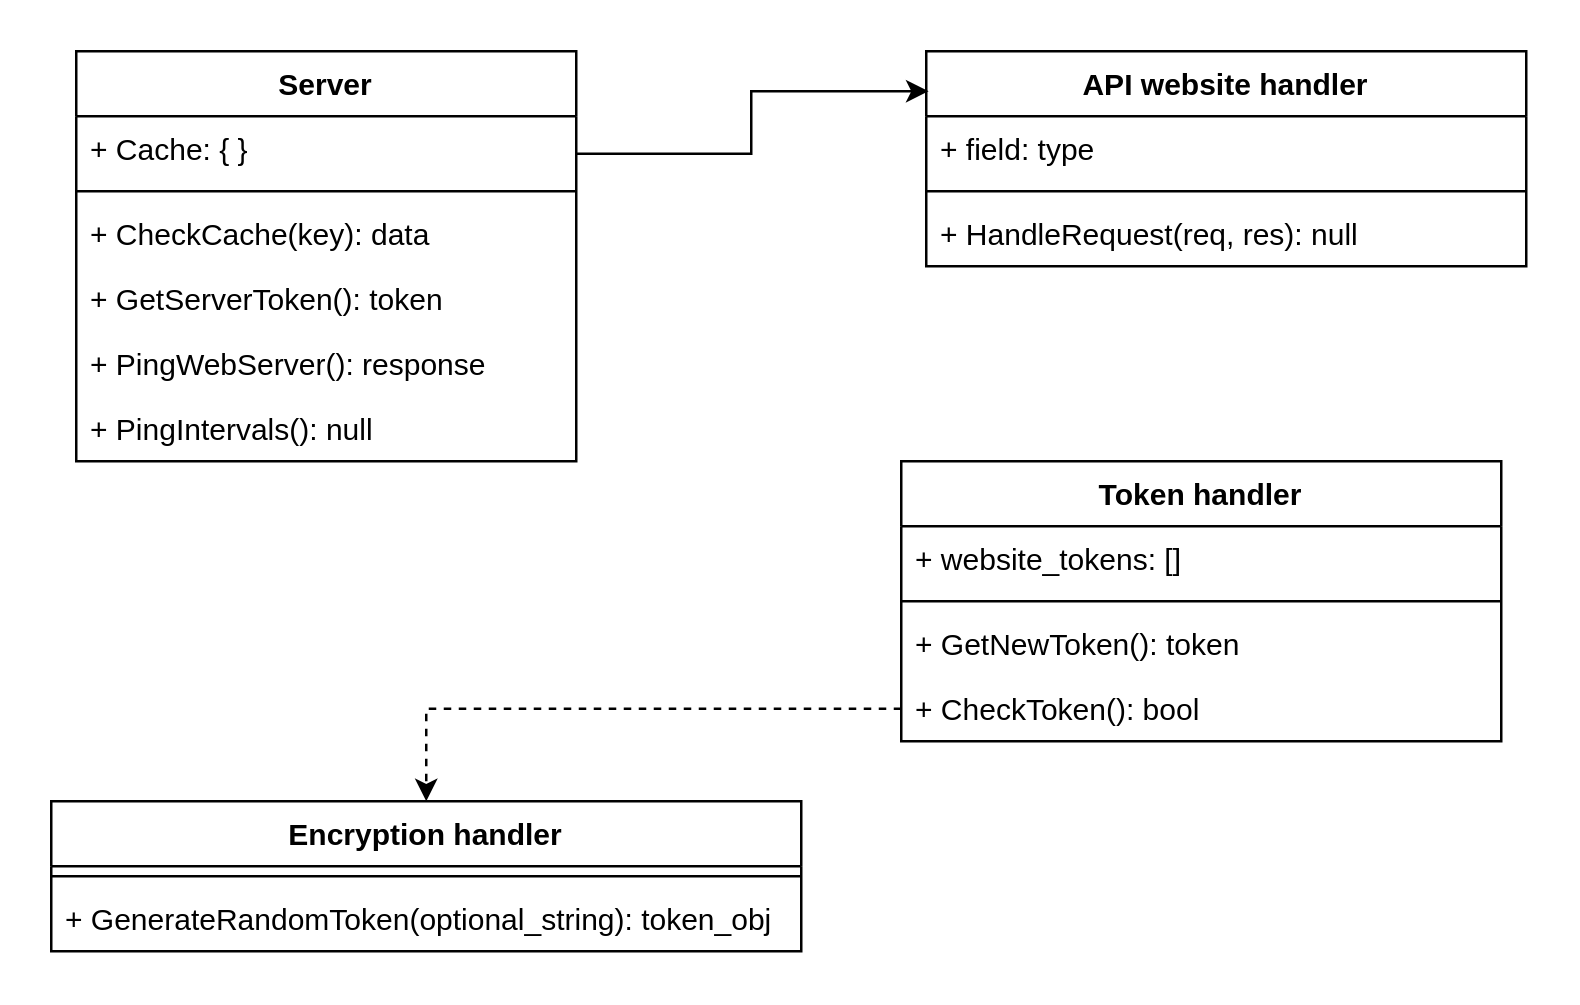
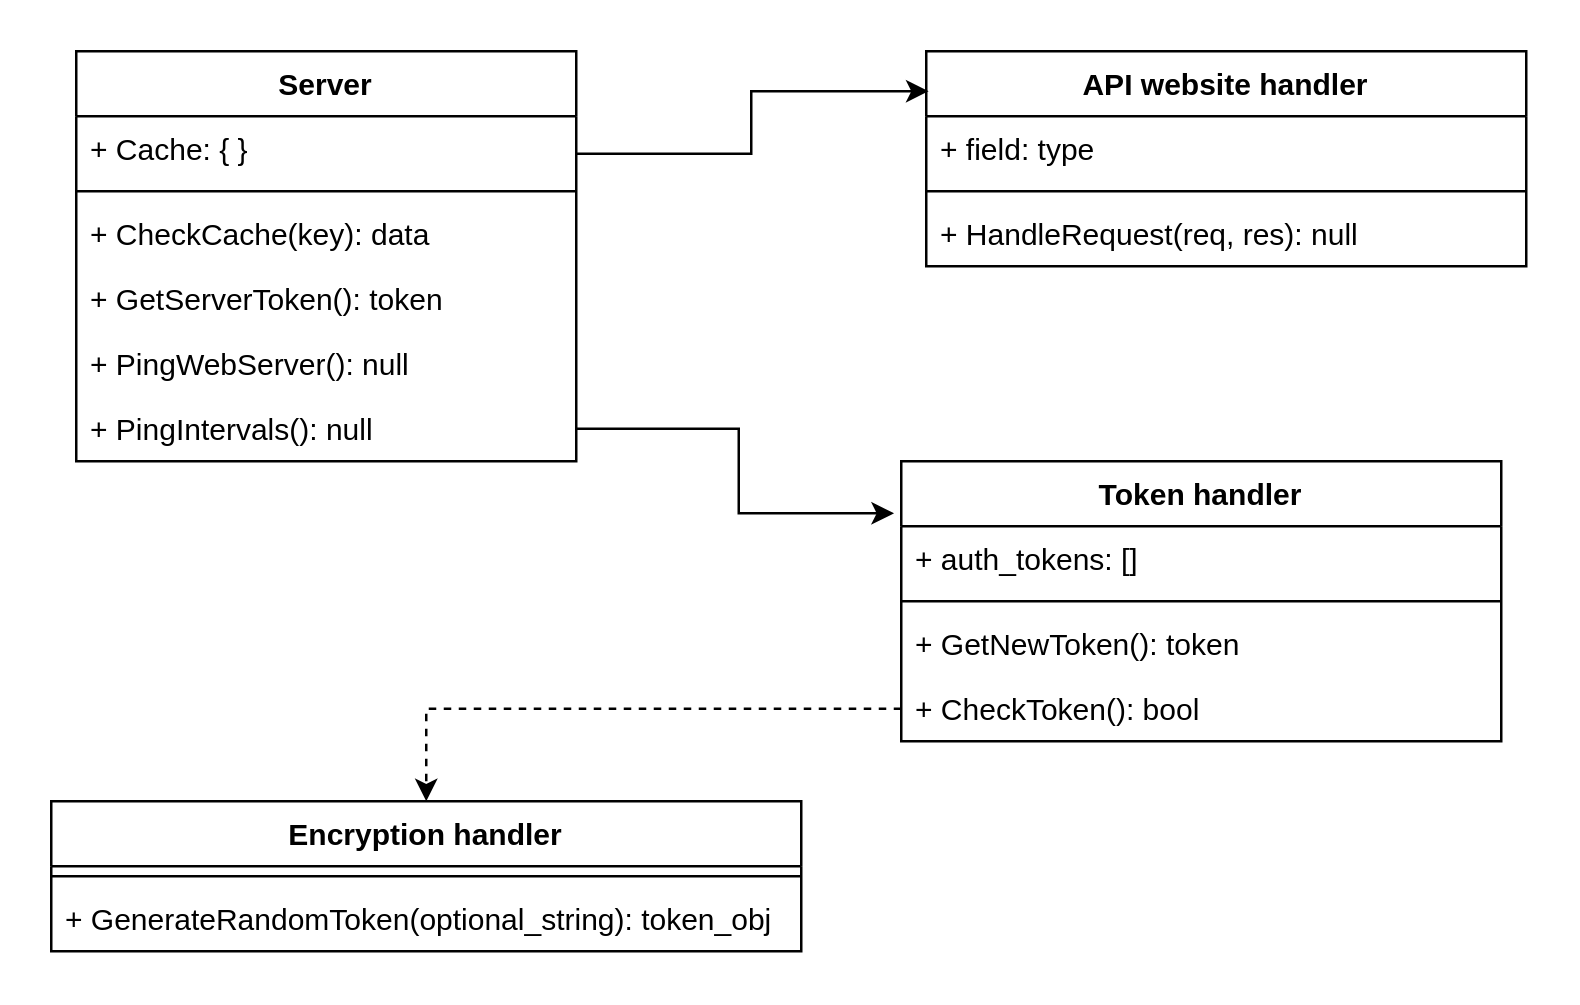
  <mxCell id="0" />
  <mxCell id="1" parent="0" />
  <mxCell id="2" value="API website handler" style="swimlane;fontStyle=1;align=center;verticalAlign=top;childLayout=stackLayout;horizontal=1;startSize=26;horizontalStack=0;resizeParent=1;resizeParentMax=0;resizeLast=0;collapsible=1;marginBottom=0;" vertex="1" parent="1"><mxGeometry x="370" y="20" width="240" height="86" as="geometry"><mxRectangle x="610" y="210" width="150" height="30" as="alternateBounds" /></mxGeometry></mxCell>
  <mxCell id="3" value="+ field: type" style="text;strokeColor=none;fillColor=none;align=left;verticalAlign=top;spacingLeft=4;spacingRight=4;overflow=hidden;rotatable=0;points=[[0,0.5],[1,0.5]];portConstraint=eastwest;" vertex="1" parent="2"><mxGeometry y="26" width="240" height="26" as="geometry" /></mxCell>
  <mxCell id="4" value="" style="line;strokeWidth=1;fillColor=none;align=left;verticalAlign=middle;spacingTop=-1;spacingLeft=3;spacingRight=3;rotatable=0;labelPosition=right;points=[];portConstraint=eastwest;strokeColor=inherit;" vertex="1" parent="2"><mxGeometry y="52" width="240" height="8" as="geometry" /></mxCell>
  <mxCell id="5" value="+ HandleRequest(req, res): null" style="text;strokeColor=none;fillColor=none;align=left;verticalAlign=top;spacingLeft=4;spacingRight=4;overflow=hidden;rotatable=0;points=[[0,0.5],[1,0.5]];portConstraint=eastwest;" vertex="1" parent="2"><mxGeometry y="60" width="240" height="26" as="geometry" /></mxCell>
  <mxCell id="6" style="edgeStyle=orthogonalEdgeStyle;rounded=0;sketch=0;orthogonalLoop=1;jettySize=auto;html=1;exitX=1;exitY=0.25;exitDx=0;exitDy=0;entryX=0.004;entryY=0.186;entryDx=0;entryDy=0;entryPerimeter=0;shadow=0;" edge="1" parent="1" source="7" target="2"><mxGeometry relative="1" as="geometry" /></mxCell>
  <mxCell id="7" value="Server" style="swimlane;fontStyle=1;align=center;verticalAlign=top;childLayout=stackLayout;horizontal=1;startSize=26;horizontalStack=0;resizeParent=1;resizeParentMax=0;resizeLast=0;collapsible=1;marginBottom=0;" vertex="1" parent="1"><mxGeometry x="30" y="20" width="200" height="164" as="geometry" /></mxCell>
  <mxCell id="8" value="+ Cache: { }" style="text;strokeColor=none;fillColor=none;align=left;verticalAlign=top;spacingLeft=4;spacingRight=4;overflow=hidden;rotatable=0;points=[[0,0.5],[1,0.5]];portConstraint=eastwest;" vertex="1" parent="7"><mxGeometry y="26" width="200" height="26" as="geometry" /></mxCell>
  <mxCell id="9" value="" style="line;strokeWidth=1;fillColor=none;align=left;verticalAlign=middle;spacingTop=-1;spacingLeft=3;spacingRight=3;rotatable=0;labelPosition=right;points=[];portConstraint=eastwest;strokeColor=inherit;" vertex="1" parent="7"><mxGeometry y="52" width="200" height="8" as="geometry" /></mxCell>
  <mxCell id="10" value="+ CheckCache(key): data" style="text;strokeColor=none;fillColor=none;align=left;verticalAlign=top;spacingLeft=4;spacingRight=4;overflow=hidden;rotatable=0;points=[[0,0.5],[1,0.5]];portConstraint=eastwest;" vertex="1" parent="7"><mxGeometry y="60" width="200" height="26" as="geometry" /></mxCell>
  <mxCell id="11" value="+ GetServerToken(): token" style="text;strokeColor=none;fillColor=none;align=left;verticalAlign=top;spacingLeft=4;spacingRight=4;overflow=hidden;rotatable=0;points=[[0,0.5],[1,0.5]];portConstraint=eastwest;" vertex="1" parent="7"><mxGeometry y="86" width="200" height="26" as="geometry" /></mxCell>
- <mxCell id="12" value="+ PingWebServer(): response" style="text;strokeColor=none;fillColor=none;align=left;verticalAlign=top;spacingLeft=4;spacingRight=4;overflow=hidden;rotatable=0;points=[[0,0.5],[1,0.5]];portConstraint=eastwest;" vertex="1" parent="7"><mxGeometry y="112" width="200" height="26" as="geometry" /></mxCell>
+ <mxCell id="12" value="+ PingWebServer(): null" style="text;strokeColor=none;fillColor=none;align=left;verticalAlign=top;spacingLeft=4;spacingRight=4;overflow=hidden;rotatable=0;points=[[0,0.5],[1,0.5]];portConstraint=eastwest;" vertex="1" parent="7"><mxGeometry y="112" width="200" height="26" as="geometry" /></mxCell>
  <mxCell id="13" value="+ PingIntervals(): null" style="text;strokeColor=none;fillColor=none;align=left;verticalAlign=top;spacingLeft=4;spacingRight=4;overflow=hidden;rotatable=0;points=[[0,0.5],[1,0.5]];portConstraint=eastwest;" vertex="1" parent="7"><mxGeometry y="138" width="200" height="26" as="geometry" /></mxCell>
  <mxCell id="14" value="Token handler" style="swimlane;fontStyle=1;align=center;verticalAlign=top;childLayout=stackLayout;horizontal=1;startSize=26;horizontalStack=0;resizeParent=1;resizeParentMax=0;resizeLast=0;collapsible=1;marginBottom=0;" vertex="1" parent="1"><mxGeometry x="360" y="184" width="240" height="112" as="geometry"><mxRectangle x="610" y="210" width="150" height="30" as="alternateBounds" /></mxGeometry></mxCell>
- <mxCell id="15" value="+ website_tokens: []" style="text;strokeColor=none;fillColor=none;align=left;verticalAlign=top;spacingLeft=4;spacingRight=4;overflow=hidden;rotatable=0;points=[[0,0.5],[1,0.5]];portConstraint=eastwest;" vertex="1" parent="14"><mxGeometry y="26" width="240" height="26" as="geometry" /></mxCell>
+ <mxCell id="15" value="+ auth_tokens: []" style="text;strokeColor=none;fillColor=none;align=left;verticalAlign=top;spacingLeft=4;spacingRight=4;overflow=hidden;rotatable=0;points=[[0,0.5],[1,0.5]];portConstraint=eastwest;" vertex="1" parent="14"><mxGeometry y="26" width="240" height="26" as="geometry" /></mxCell>
  <mxCell id="16" value="" style="line;strokeWidth=1;fillColor=none;align=left;verticalAlign=middle;spacingTop=-1;spacingLeft=3;spacingRight=3;rotatable=0;labelPosition=right;points=[];portConstraint=eastwest;strokeColor=inherit;" vertex="1" parent="14"><mxGeometry y="52" width="240" height="8" as="geometry" /></mxCell>
  <mxCell id="17" value="+ GetNewToken(): token" style="text;strokeColor=none;fillColor=none;align=left;verticalAlign=top;spacingLeft=4;spacingRight=4;overflow=hidden;rotatable=0;points=[[0,0.5],[1,0.5]];portConstraint=eastwest;" vertex="1" parent="14"><mxGeometry y="60" width="240" height="26" as="geometry" /></mxCell>
  <mxCell id="18" value="+ CheckToken(): bool" style="text;strokeColor=none;fillColor=none;align=left;verticalAlign=top;spacingLeft=4;spacingRight=4;overflow=hidden;rotatable=0;points=[[0,0.5],[1,0.5]];portConstraint=eastwest;" vertex="1" parent="14"><mxGeometry y="86" width="240" height="26" as="geometry" /></mxCell>
+ <mxCell id="19" style="edgeStyle=orthogonalEdgeStyle;rounded=0;sketch=0;orthogonalLoop=1;jettySize=auto;html=1;exitX=1;exitY=0.5;exitDx=0;exitDy=0;entryX=-0.012;entryY=0.186;entryDx=0;entryDy=0;entryPerimeter=0;shadow=0;" edge="1" parent="1" source="13" target="14"><mxGeometry relative="1" as="geometry" /></mxCell>
  <mxCell id="20" value="Encryption handler" style="swimlane;fontStyle=1;align=center;verticalAlign=top;childLayout=stackLayout;horizontal=1;startSize=26;horizontalStack=0;resizeParent=1;resizeParentMax=0;resizeLast=0;collapsible=1;marginBottom=0;" vertex="1" parent="1"><mxGeometry x="20" y="320" width="300" height="60" as="geometry" /></mxCell>
  <mxCell id="21" value="" style="line;strokeWidth=1;fillColor=none;align=left;verticalAlign=middle;spacingTop=-1;spacingLeft=3;spacingRight=3;rotatable=0;labelPosition=right;points=[];portConstraint=eastwest;strokeColor=inherit;" vertex="1" parent="20"><mxGeometry y="26" width="300" height="8" as="geometry" /></mxCell>
  <mxCell id="22" value="+ GenerateRandomToken(optional_string): token_obj" style="text;strokeColor=none;fillColor=none;align=left;verticalAlign=top;spacingLeft=4;spacingRight=4;overflow=hidden;rotatable=0;points=[[0,0.5],[1,0.5]];portConstraint=eastwest;" vertex="1" parent="20"><mxGeometry y="34" width="300" height="26" as="geometry" /></mxCell>
  <mxCell id="23" style="edgeStyle=orthogonalEdgeStyle;rounded=0;sketch=0;orthogonalLoop=1;jettySize=auto;html=1;exitX=0;exitY=0.5;exitDx=0;exitDy=0;entryX=0.5;entryY=0;entryDx=0;entryDy=0;shadow=0;dashed=1;" edge="1" parent="1" source="18" target="20"><mxGeometry relative="1" as="geometry" /></mxCell>
